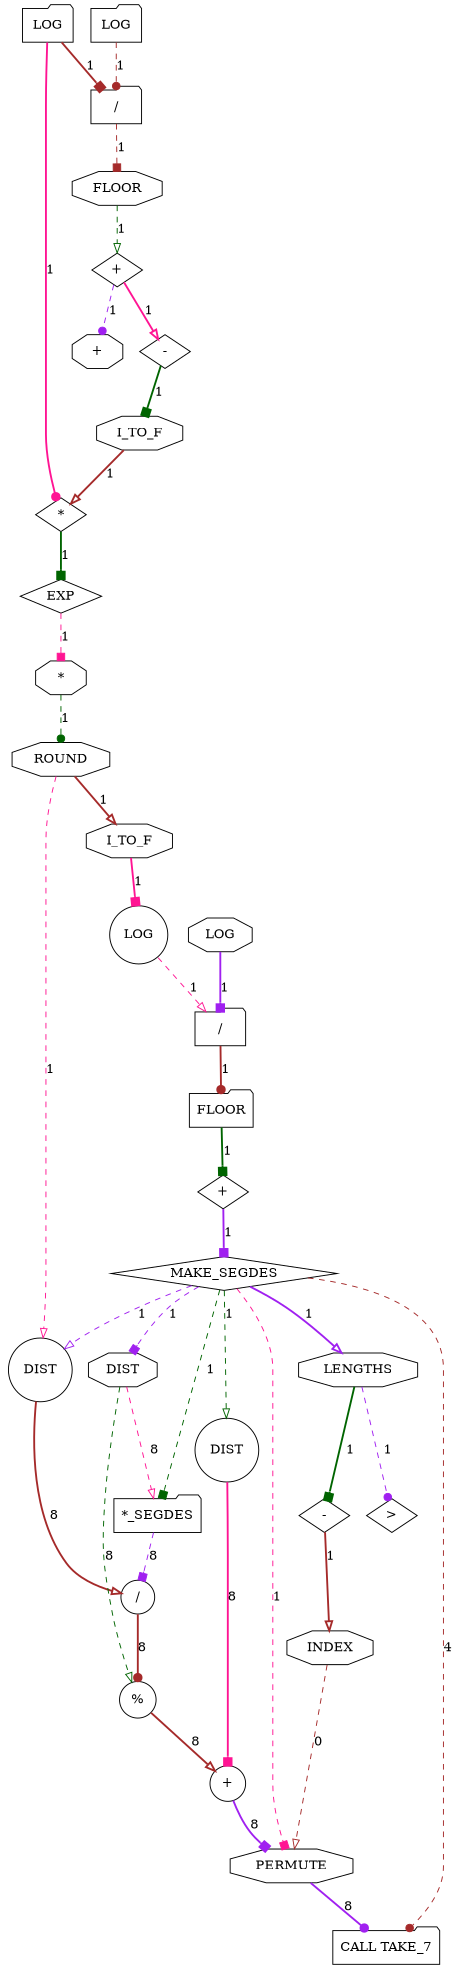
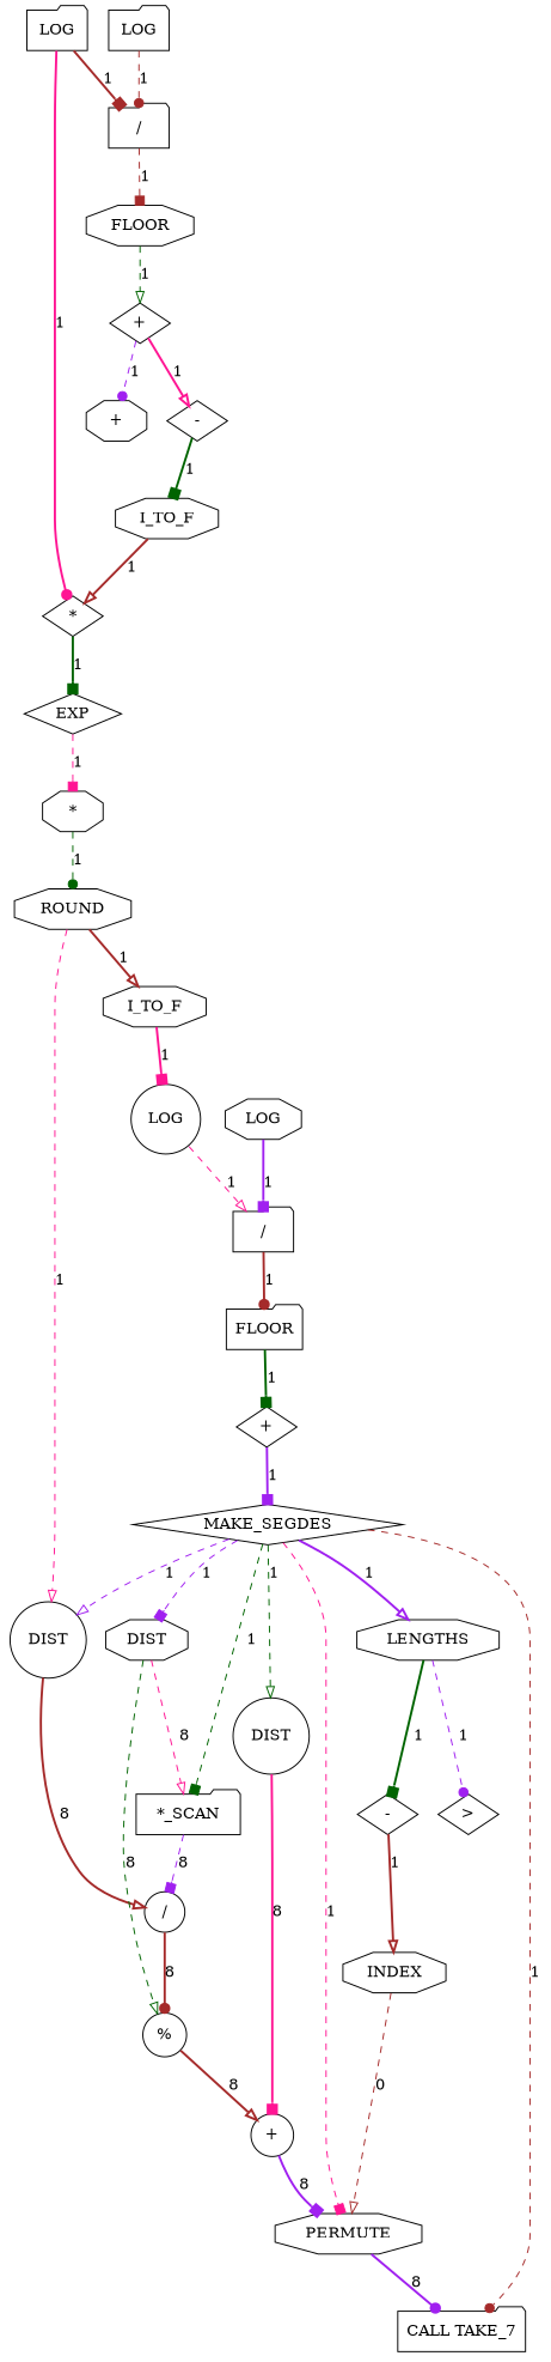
  digraph {
    fontname="DejaVu Serif"
    node [cost=43 fontname="DejaVu Serif" shape=octagon]
    edge [arrowhead=box color=brown cost=1 fontname="DejaVu Serif" style=bold]
    n1 [cost=172 label=LENGTHS]
    n2 [cost=774 label="\>" shape=diamond]
    n3 [cost=129 label="-" shape=diamond]
    n4 [cost=731 label=INDEX]
    n5 [cost=1 label=DIST shape=circle]
    n6 [cost=387 label="+" shape=circle]
    n7 [cost=774 label=PERMUTE]
    n8 [cost=430 label="-" shape=diamond]
    n9 [cost=1333 label=I_TO_F]
    n10 [cost=430 label="*" shape=diamond]
    n11 [cost=473 label="/" shape=folder]
    n12 [cost=2451 label=FLOOR]
    n13 [cost=1806 label="+" shape=diamond]
    n14 [label=LOG shape=folder]
    n15 [cost=19909 label=EXP shape=diamond]
    n16 [cost=86 label="*"]
    n17 [label="/" shape=folder]
    n18 [label=FLOOR shape=folder]
    n19 [label="+" shape=diamond]
    n20 [label=LOG]
    n21 [cost=559 label=ROUND]
    n22 [label=LOG shape=circle]
    n23 [label=DIST shape=circle]
    n24 [cost=3010 label=I_TO_F]
    n25 [cost=602 label="/" shape=circle]
    n26 [cost=559 label="%" shape=circle]
    n27 [cost=0 label="CALL TAKE_7" shape=folder]
-   n28 [cost=1161 label="*_SEGDES" shape=folder]
+   n28 [cost=1161 label="*_SCAN" shape=folder]
    n29 [label=MAKE_SEGDES shape=diamond]
    n30 [cost=473 label=DIST]
    n31 [cost=8170 label=LOG shape=folder]
    n32 [cost=0 label="+"]
    n1 -> n2 [arrowhead=dot color=purple label=1 style=dashed]
    n1 -> n3 [color=darkgreen label=1]
    n3 -> n4 [arrowhead=onormal label=1]
    n4 -> n7 [arrowhead=onormal cost=8 label=0 style=dashed]
    n5 -> n6 [color=deeppink cost=8 label=8]
    n6 -> n7 [color=purple cost=8 label=8]
    n7 -> n27 [arrowhead=dot color=purple cost=8 label=8]
    n8 -> n9 [color=darkgreen label=1]
    n9 -> n10 [arrowhead=onormal label=1]
    n10 -> n15 [color=darkgreen label=1]
    n11 -> n12 [label=1 style=dashed]
    n12 -> n13 [arrowhead=onormal color=darkgreen label=1 style=dashed]
    n13 -> n8 [arrowhead=onormal color=deeppink label=1]
    n13 -> n32 [arrowhead=dot color=purple label=1 style=dashed]
    n14 -> n10 [arrowhead=dot color=deeppink label=1]
    n14 -> n11 [label=1]
    n15 -> n16 [color=deeppink label=1 style=dashed]
    n16 -> n21 [arrowhead=dot color=darkgreen label=1 style=dashed]
    n17 -> n18 [arrowhead=dot label=1]
    n18 -> n19 [color=darkgreen label=1]
    n19 -> n29 [color=purple label=1]
    n20 -> n17 [color=purple label=1]
    n21 -> n23 [arrowhead=onormal color=deeppink label=1 style=dashed]
    n21 -> n24 [arrowhead=onormal label=1]
    n22 -> n17 [arrowhead=onormal color=deeppink label=1 style=dashed]
    n23 -> n25 [arrowhead=onormal cost=8 label=8]
    n24 -> n22 [color=deeppink label=1]
    n25 -> n26 [arrowhead=dot cost=8 label=8]
    n26 -> n6 [arrowhead=onormal cost=8 label=8]
    n28 -> n25 [color=purple cost=8 label=8 style=dashed]
    n29 -> n1 [arrowhead=onormal color=purple label=1]
    n29 -> n5 [arrowhead=onormal color=darkgreen label=1 style=dashed]
    n29 -> n7 [color=deeppink label=1 style=dashed]
    n29 -> n23 [arrowhead=onormal color=purple label=1 style=dashed]
-   n29 -> n27 [arrowhead=dot label=4 style=dashed]
+   n29 -> n27 [arrowhead=dot label=1 style=dashed]
    n29 -> n28 [color=darkgreen label=1 style=dashed]
    n29 -> n30 [color=purple label=1 style=dashed]
    n30 -> n26 [arrowhead=onormal color=darkgreen cost=8 label=8 style=dashed]
    n30 -> n28 [arrowhead=onormal color=deeppink cost=8 label=8 style=dashed]
    n31 -> n11 [arrowhead=dot label=1 style=dashed]
  }
